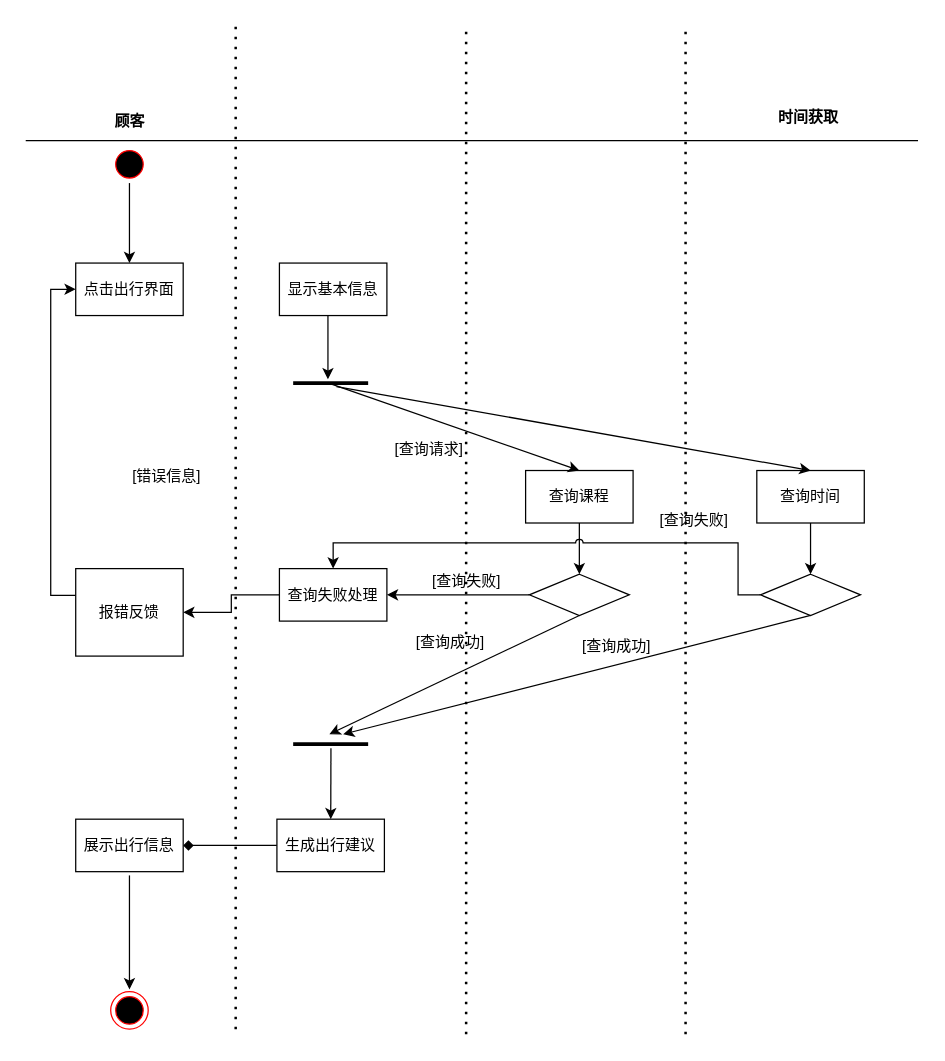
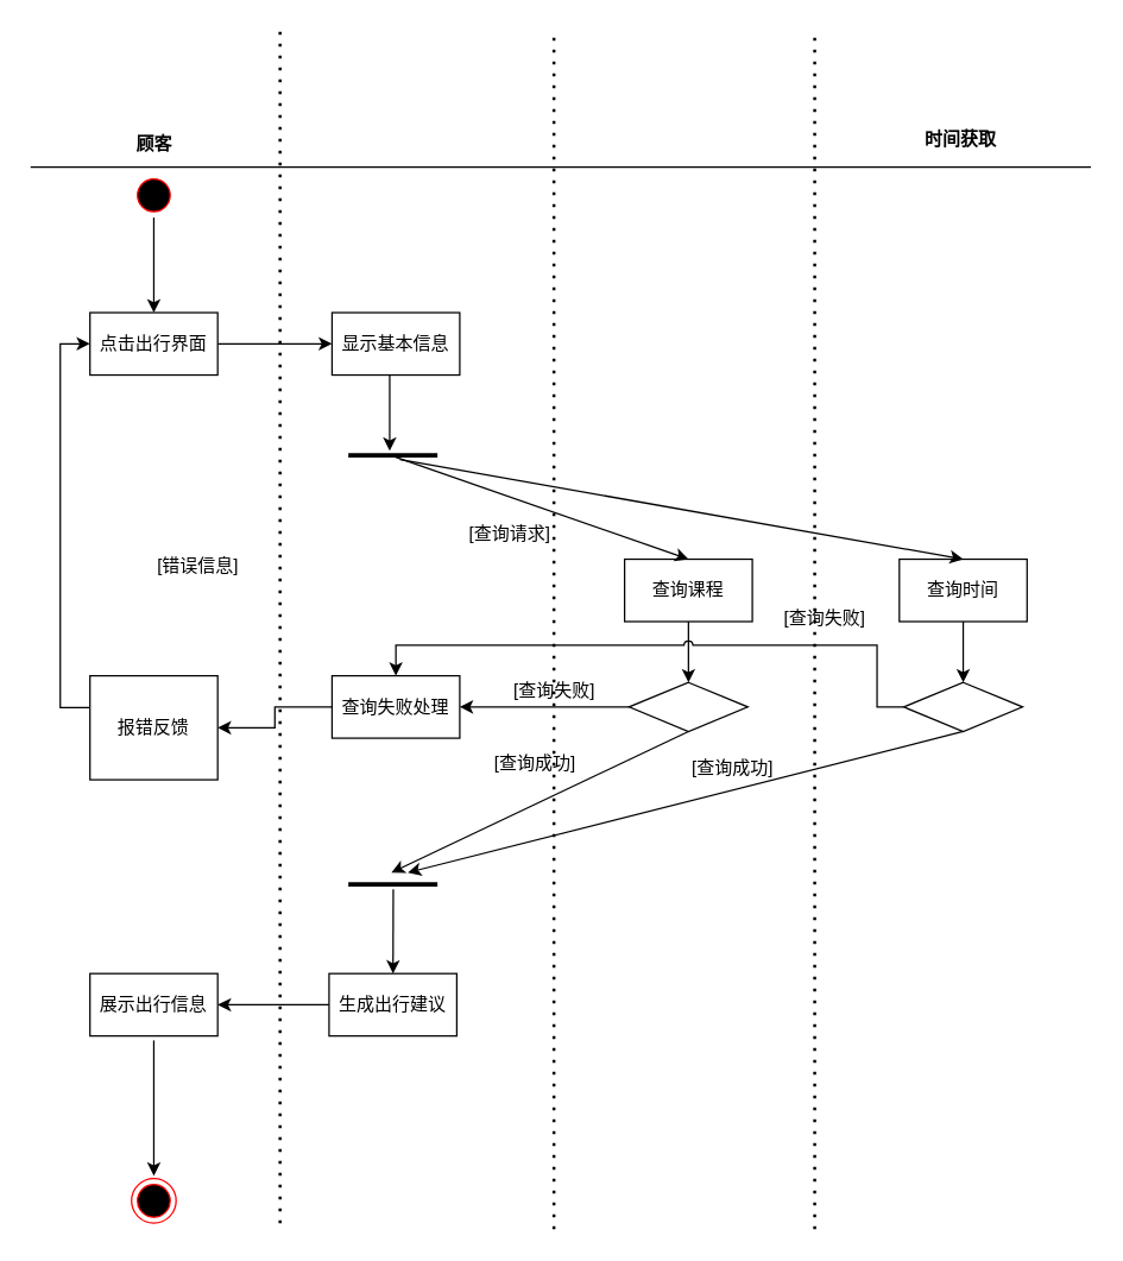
  <mxCell id="0" />
  <mxCell id="1" parent="0" />
  <mxCell id="2" value="" style="line;strokeWidth=1;fillColor=none;align=left;verticalAlign=middle;spacingTop=-1;spacingLeft=3;spacingRight=3;rotatable=0;labelPosition=right;points=[];portConstraint=eastwest;strokeColor=inherit;" vertex="1" parent="1"><mxGeometry x="20" y="108" width="714" height="8" as="geometry" /></mxCell>
  <mxCell id="3" value="顾客" style="text;align=center;fontStyle=1;verticalAlign=middle;spacingLeft=3;spacingRight=3;strokeColor=none;rotatable=0;points=[[0,0.5],[1,0.5]];portConstraint=eastwest;html=1;" vertex="1" parent="1"><mxGeometry x="79" y="89" width="48" height="16" as="geometry" /></mxCell>
  <mxCell id="4" value="时间获取" style="text;align=center;fontStyle=1;verticalAlign=middle;spacingLeft=3;spacingRight=3;strokeColor=none;rotatable=0;points=[[0,0.5],[1,0.5]];portConstraint=eastwest;html=1;" vertex="1" parent="1"><mxGeometry x="622" y="86" width="48" height="16" as="geometry" /></mxCell>
  <mxCell id="5" style="edgeStyle=orthogonalEdgeStyle;rounded=0;orthogonalLoop=1;jettySize=auto;html=1;" edge="1" parent="1" source="6" target="8"><mxGeometry relative="1" as="geometry" /></mxCell>
  <mxCell id="6" value="" style="ellipse;html=1;shape=startState;fillColor=#000000;strokeColor=#ff0000;" vertex="1" parent="1"><mxGeometry x="88" y="116" width="30" height="30" as="geometry" /></mxCell>
+ <mxCell id="7" style="edgeStyle=orthogonalEdgeStyle;rounded=0;orthogonalLoop=1;jettySize=auto;html=1;" edge="1" parent="1" source="8" target="9"><mxGeometry relative="1" as="geometry" /></mxCell>
  <mxCell id="8" value="点击出行界面" style="html=1;whiteSpace=wrap;" vertex="1" parent="1"><mxGeometry x="60" y="210" width="86" height="42" as="geometry" /></mxCell>
  <mxCell id="9" value="显示基本信息" style="html=1;whiteSpace=wrap;" vertex="1" parent="1"><mxGeometry x="223" y="210" width="86" height="42" as="geometry" /></mxCell>
  <mxCell id="10" style="edgeStyle=orthogonalEdgeStyle;rounded=0;orthogonalLoop=1;jettySize=auto;html=1;entryX=0.5;entryY=0;entryDx=0;entryDy=0;" edge="1" parent="1" source="11" target="13"><mxGeometry relative="1" as="geometry" /></mxCell>
  <mxCell id="11" value="查询课程" style="html=1;whiteSpace=wrap;" vertex="1" parent="1"><mxGeometry x="420" y="376" width="86" height="42" as="geometry" /></mxCell>
  <mxCell id="12" style="edgeStyle=orthogonalEdgeStyle;rounded=0;orthogonalLoop=1;jettySize=auto;html=1;" edge="1" parent="1" source="13" target="22"><mxGeometry relative="1" as="geometry" /></mxCell>
  <mxCell id="13" value="" style="rhombus;whiteSpace=wrap;html=1;" vertex="1" parent="1"><mxGeometry x="423" y="459" width="80" height="33" as="geometry" /></mxCell>
  <mxCell id="14" value="" style="ellipse;html=1;shape=endState;fillColor=#000000;strokeColor=#ff0000;" vertex="1" parent="1"><mxGeometry x="88" y="793" width="30" height="30" as="geometry" /></mxCell>
  <mxCell id="15" value="" style="endArrow=classic;html=1;rounded=0;" edge="1" parent="1"><mxGeometry width="50" height="50" relative="1" as="geometry"><mxPoint x="103" y="700" as="sourcePoint" /><mxPoint x="103" y="791.192" as="targetPoint" /></mxGeometry></mxCell>
  <mxCell id="16" value="" style="endArrow=none;dashed=1;html=1;dashPattern=1 3;strokeWidth=2;rounded=0;" edge="1" parent="1"><mxGeometry width="50" height="50" relative="1" as="geometry"><mxPoint x="188" y="823" as="sourcePoint" /><mxPoint x="188" y="20" as="targetPoint" /></mxGeometry></mxCell>
  <mxCell id="17" style="edgeStyle=orthogonalEdgeStyle;rounded=0;orthogonalLoop=1;jettySize=auto;html=1;" edge="1" parent="1"><mxGeometry relative="1" as="geometry"><mxPoint x="261.83" y="303" as="targetPoint" /><mxPoint x="261.83" y="252" as="sourcePoint" /></mxGeometry></mxCell>
  <mxCell id="18" value="" style="line;strokeWidth=3;rotatable=0;dashed=0;labelPosition=right;align=left;verticalAlign=middle;spacingTop=0;spacingLeft=6;points=[];portConstraint=eastwest;fontSize=13;" vertex="1" parent="1"><mxGeometry x="234" y="301" width="60" height="10" as="geometry" /></mxCell>
  <mxCell id="19" value="" style="endArrow=classic;html=1;rounded=0;exitX=0.511;exitY=0.593;exitDx=0;exitDy=0;entryX=0.5;entryY=0;entryDx=0;entryDy=0;exitPerimeter=0;" edge="1" parent="1" source="18" target="11"><mxGeometry width="50" height="50" relative="1" as="geometry"><mxPoint x="373" y="241" as="sourcePoint" /><mxPoint x="432" y="403" as="targetPoint" /></mxGeometry></mxCell>
  <mxCell id="20" value="[查询请求]" style="text;html=1;strokeColor=none;fillColor=none;align=center;verticalAlign=middle;whiteSpace=wrap;rounded=0;" vertex="1" parent="1"><mxGeometry x="313" y="344" width="60" height="30" as="geometry" /></mxCell>
  <mxCell id="21" style="edgeStyle=orthogonalEdgeStyle;rounded=0;orthogonalLoop=1;jettySize=auto;html=1;" edge="1" parent="1" source="22" target="27"><mxGeometry relative="1" as="geometry" /></mxCell>
  <mxCell id="22" value="查询失败处理" style="html=1;whiteSpace=wrap;" vertex="1" parent="1"><mxGeometry x="223" y="454.5" width="86" height="42" as="geometry" /></mxCell>
  <mxCell id="23" value="[查询失败]" style="text;html=1;strokeColor=none;fillColor=none;align=center;verticalAlign=middle;whiteSpace=wrap;rounded=0;" vertex="1" parent="1"><mxGeometry x="343" y="450" width="60" height="30" as="geometry" /></mxCell>
- <mxCell id="24" style="edgeStyle=orthogonalEdgeStyle;rounded=0;orthogonalLoop=1;jettySize=auto;html=1;endArrow=diamond;" edge="1" parent="1" source="25" target="29"><mxGeometry relative="1" as="geometry" /></mxCell>
+ <mxCell id="24" style="edgeStyle=orthogonalEdgeStyle;rounded=0;orthogonalLoop=1;jettySize=auto;html=1;" edge="1" parent="1" source="25" target="29"><mxGeometry relative="1" as="geometry" /></mxCell>
  <mxCell id="25" value="生成出行建议" style="html=1;whiteSpace=wrap;" vertex="1" parent="1"><mxGeometry x="221" y="655" width="86" height="42" as="geometry" /></mxCell>
  <mxCell id="26" style="edgeStyle=orthogonalEdgeStyle;rounded=0;orthogonalLoop=1;jettySize=auto;html=1;entryX=0;entryY=0.5;entryDx=0;entryDy=0;" edge="1" parent="1" source="27" target="8"><mxGeometry relative="1" as="geometry"><Array as="points"><mxPoint x="40" y="476" /><mxPoint x="40" y="231" /></Array></mxGeometry></mxCell>
  <mxCell id="27" value="报错反馈" style="html=1;whiteSpace=wrap;" vertex="1" parent="1"><mxGeometry x="60" y="454.5" width="86" height="70" as="geometry" /></mxCell>
  <mxCell id="28" value="[错误信息]" style="text;html=1;strokeColor=none;fillColor=none;align=center;verticalAlign=middle;whiteSpace=wrap;rounded=0;" vertex="1" parent="1"><mxGeometry x="103" y="366" width="60" height="30" as="geometry" /></mxCell>
  <mxCell id="29" value="展示出行信息" style="html=1;whiteSpace=wrap;" vertex="1" parent="1"><mxGeometry x="60" y="655" width="86" height="42" as="geometry" /></mxCell>
  <mxCell id="30" value="" style="line;strokeWidth=3;rotatable=0;dashed=0;labelPosition=right;align=left;verticalAlign=middle;spacingTop=0;spacingLeft=6;points=[];portConstraint=eastwest;fontSize=13;" vertex="1" parent="1"><mxGeometry x="234" y="590" width="60" height="10" as="geometry" /></mxCell>
  <mxCell id="31" value="" style="endArrow=classic;html=1;rounded=0;exitX=0.504;exitY=0.826;exitDx=0;exitDy=0;exitPerimeter=0;" edge="1" parent="1" source="30" target="25"><mxGeometry width="50" height="50" relative="1" as="geometry"><mxPoint x="392" y="648" as="sourcePoint" /><mxPoint x="442" y="598" as="targetPoint" /></mxGeometry></mxCell>
  <mxCell id="32" value="" style="endArrow=classic;html=1;rounded=0;exitX=0.5;exitY=1;exitDx=0;exitDy=0;" edge="1" parent="1" source="13"><mxGeometry width="50" height="50" relative="1" as="geometry"><mxPoint x="473" y="600" as="sourcePoint" /><mxPoint x="263" y="587" as="targetPoint" /></mxGeometry></mxCell>
  <mxCell id="33" value="[查询成功]" style="text;html=1;strokeColor=none;fillColor=none;align=center;verticalAlign=middle;whiteSpace=wrap;rounded=0;" vertex="1" parent="1"><mxGeometry x="330" y="499" width="60" height="30" as="geometry" /></mxCell>
  <mxCell id="34" style="edgeStyle=orthogonalEdgeStyle;rounded=0;orthogonalLoop=1;jettySize=auto;html=1;entryX=0.5;entryY=0;entryDx=0;entryDy=0;" edge="1" parent="1" source="35" target="37"><mxGeometry relative="1" as="geometry" /></mxCell>
  <mxCell id="35" value="查询时间" style="html=1;whiteSpace=wrap;" vertex="1" parent="1"><mxGeometry x="605" y="376" width="86" height="42" as="geometry" /></mxCell>
  <mxCell id="36" style="edgeStyle=orthogonalEdgeStyle;rounded=0;orthogonalLoop=1;jettySize=auto;html=1;entryX=0.5;entryY=0;entryDx=0;entryDy=0;jumpStyle=arc;" edge="1" parent="1" source="37" target="22"><mxGeometry relative="1" as="geometry"><Array as="points"><mxPoint x="590" y="476" /><mxPoint x="590" y="434" /><mxPoint x="266" y="434" /></Array></mxGeometry></mxCell>
  <mxCell id="37" value="" style="rhombus;whiteSpace=wrap;html=1;" vertex="1" parent="1"><mxGeometry x="608" y="459" width="80" height="33" as="geometry" /></mxCell>
  <mxCell id="38" value="" style="endArrow=classic;html=1;rounded=0;exitX=0.578;exitY=0.791;exitDx=0;exitDy=0;entryX=0.5;entryY=0;entryDx=0;entryDy=0;exitPerimeter=0;" edge="1" parent="1" source="18" target="35"><mxGeometry width="50" height="50" relative="1" as="geometry"><mxPoint x="275" y="317" as="sourcePoint" /><mxPoint x="473" y="386" as="targetPoint" /></mxGeometry></mxCell>
  <mxCell id="39" value="" style="endArrow=classic;html=1;rounded=0;exitX=0.5;exitY=1;exitDx=0;exitDy=0;" edge="1" parent="1" source="37"><mxGeometry width="50" height="50" relative="1" as="geometry"><mxPoint x="701" y="593" as="sourcePoint" /><mxPoint x="274" y="587" as="targetPoint" /></mxGeometry></mxCell>
  <mxCell id="40" value="[查询失败]" style="text;html=1;strokeColor=none;fillColor=none;align=center;verticalAlign=middle;whiteSpace=wrap;rounded=0;" vertex="1" parent="1"><mxGeometry x="525" y="401" width="60" height="30" as="geometry" /></mxCell>
  <mxCell id="41" value="[查询成功]" style="text;html=1;strokeColor=none;fillColor=none;align=center;verticalAlign=middle;whiteSpace=wrap;rounded=0;" vertex="1" parent="1"><mxGeometry x="463" y="502" width="60" height="30" as="geometry" /></mxCell>
  <mxCell id="42" value="" style="endArrow=none;dashed=1;html=1;dashPattern=1 3;strokeWidth=2;rounded=0;" edge="1" parent="1"><mxGeometry width="50" height="50" relative="1" as="geometry"><mxPoint x="372.41" y="827" as="sourcePoint" /><mxPoint x="372.41" y="24" as="targetPoint" /></mxGeometry></mxCell>
  <mxCell id="43" value="" style="endArrow=none;dashed=1;html=1;dashPattern=1 3;strokeWidth=2;rounded=0;" edge="1" parent="1"><mxGeometry width="50" height="50" relative="1" as="geometry"><mxPoint x="548" y="827" as="sourcePoint" /><mxPoint x="548" y="24" as="targetPoint" /></mxGeometry></mxCell>
